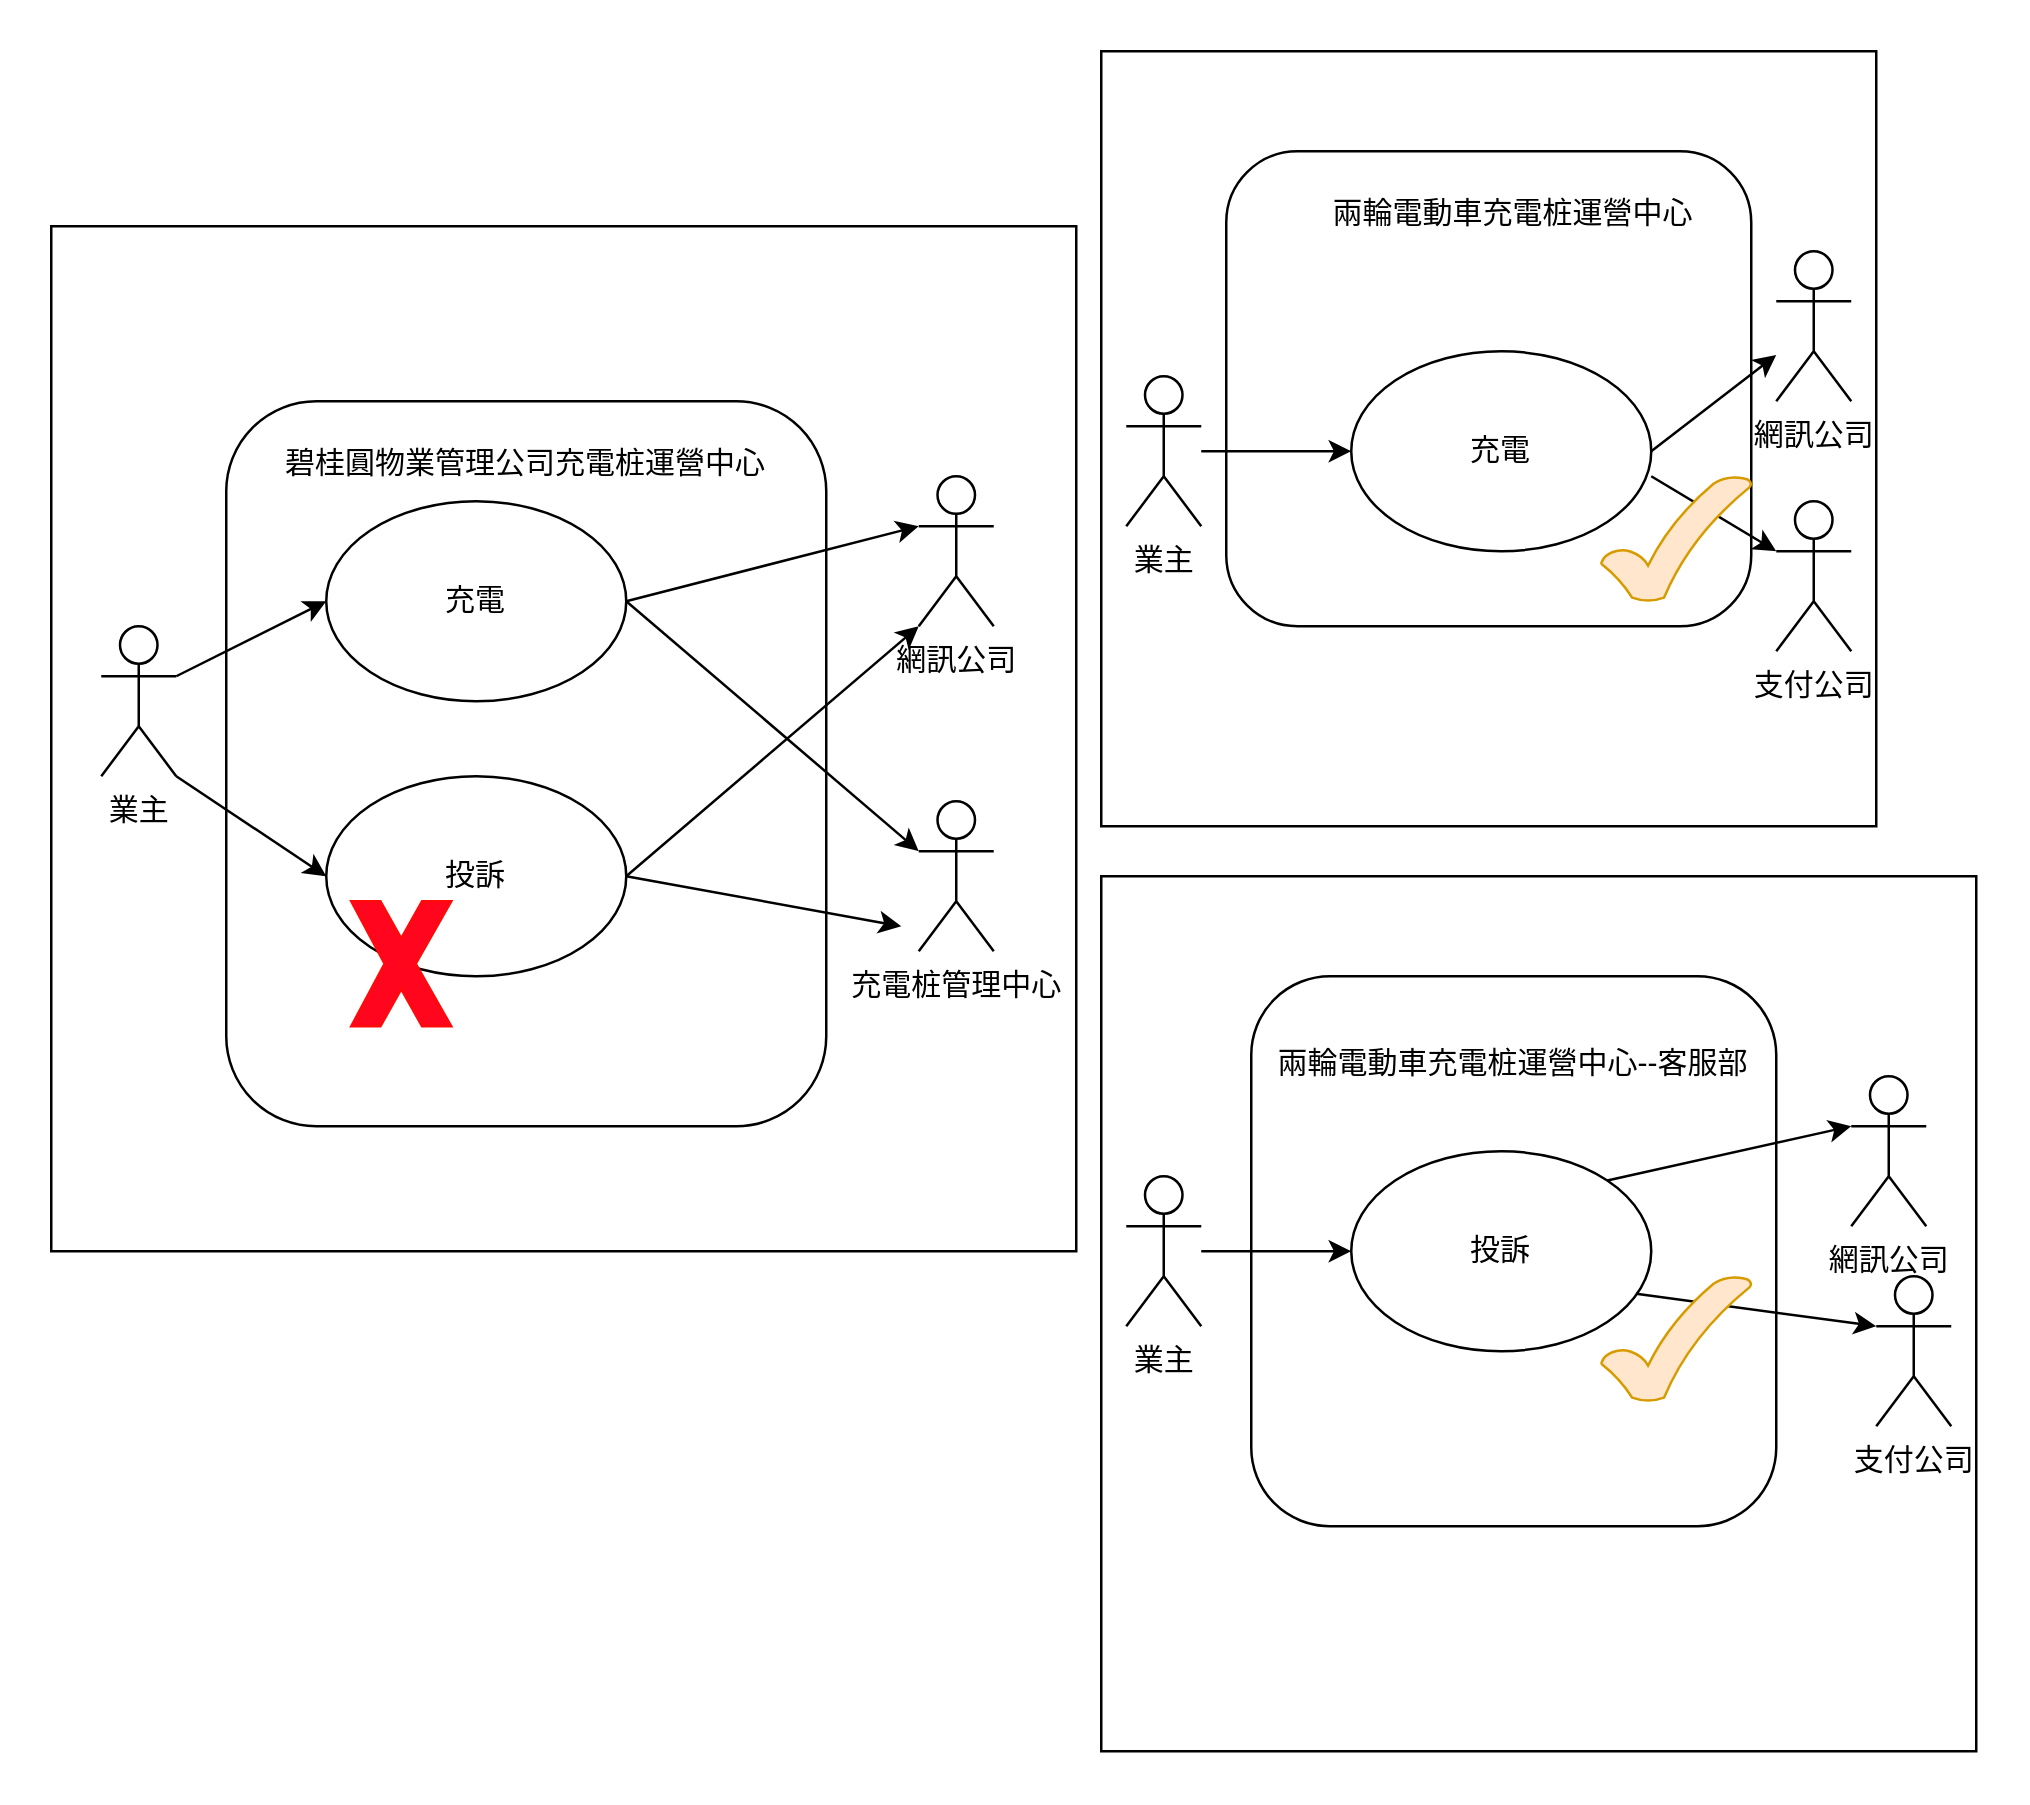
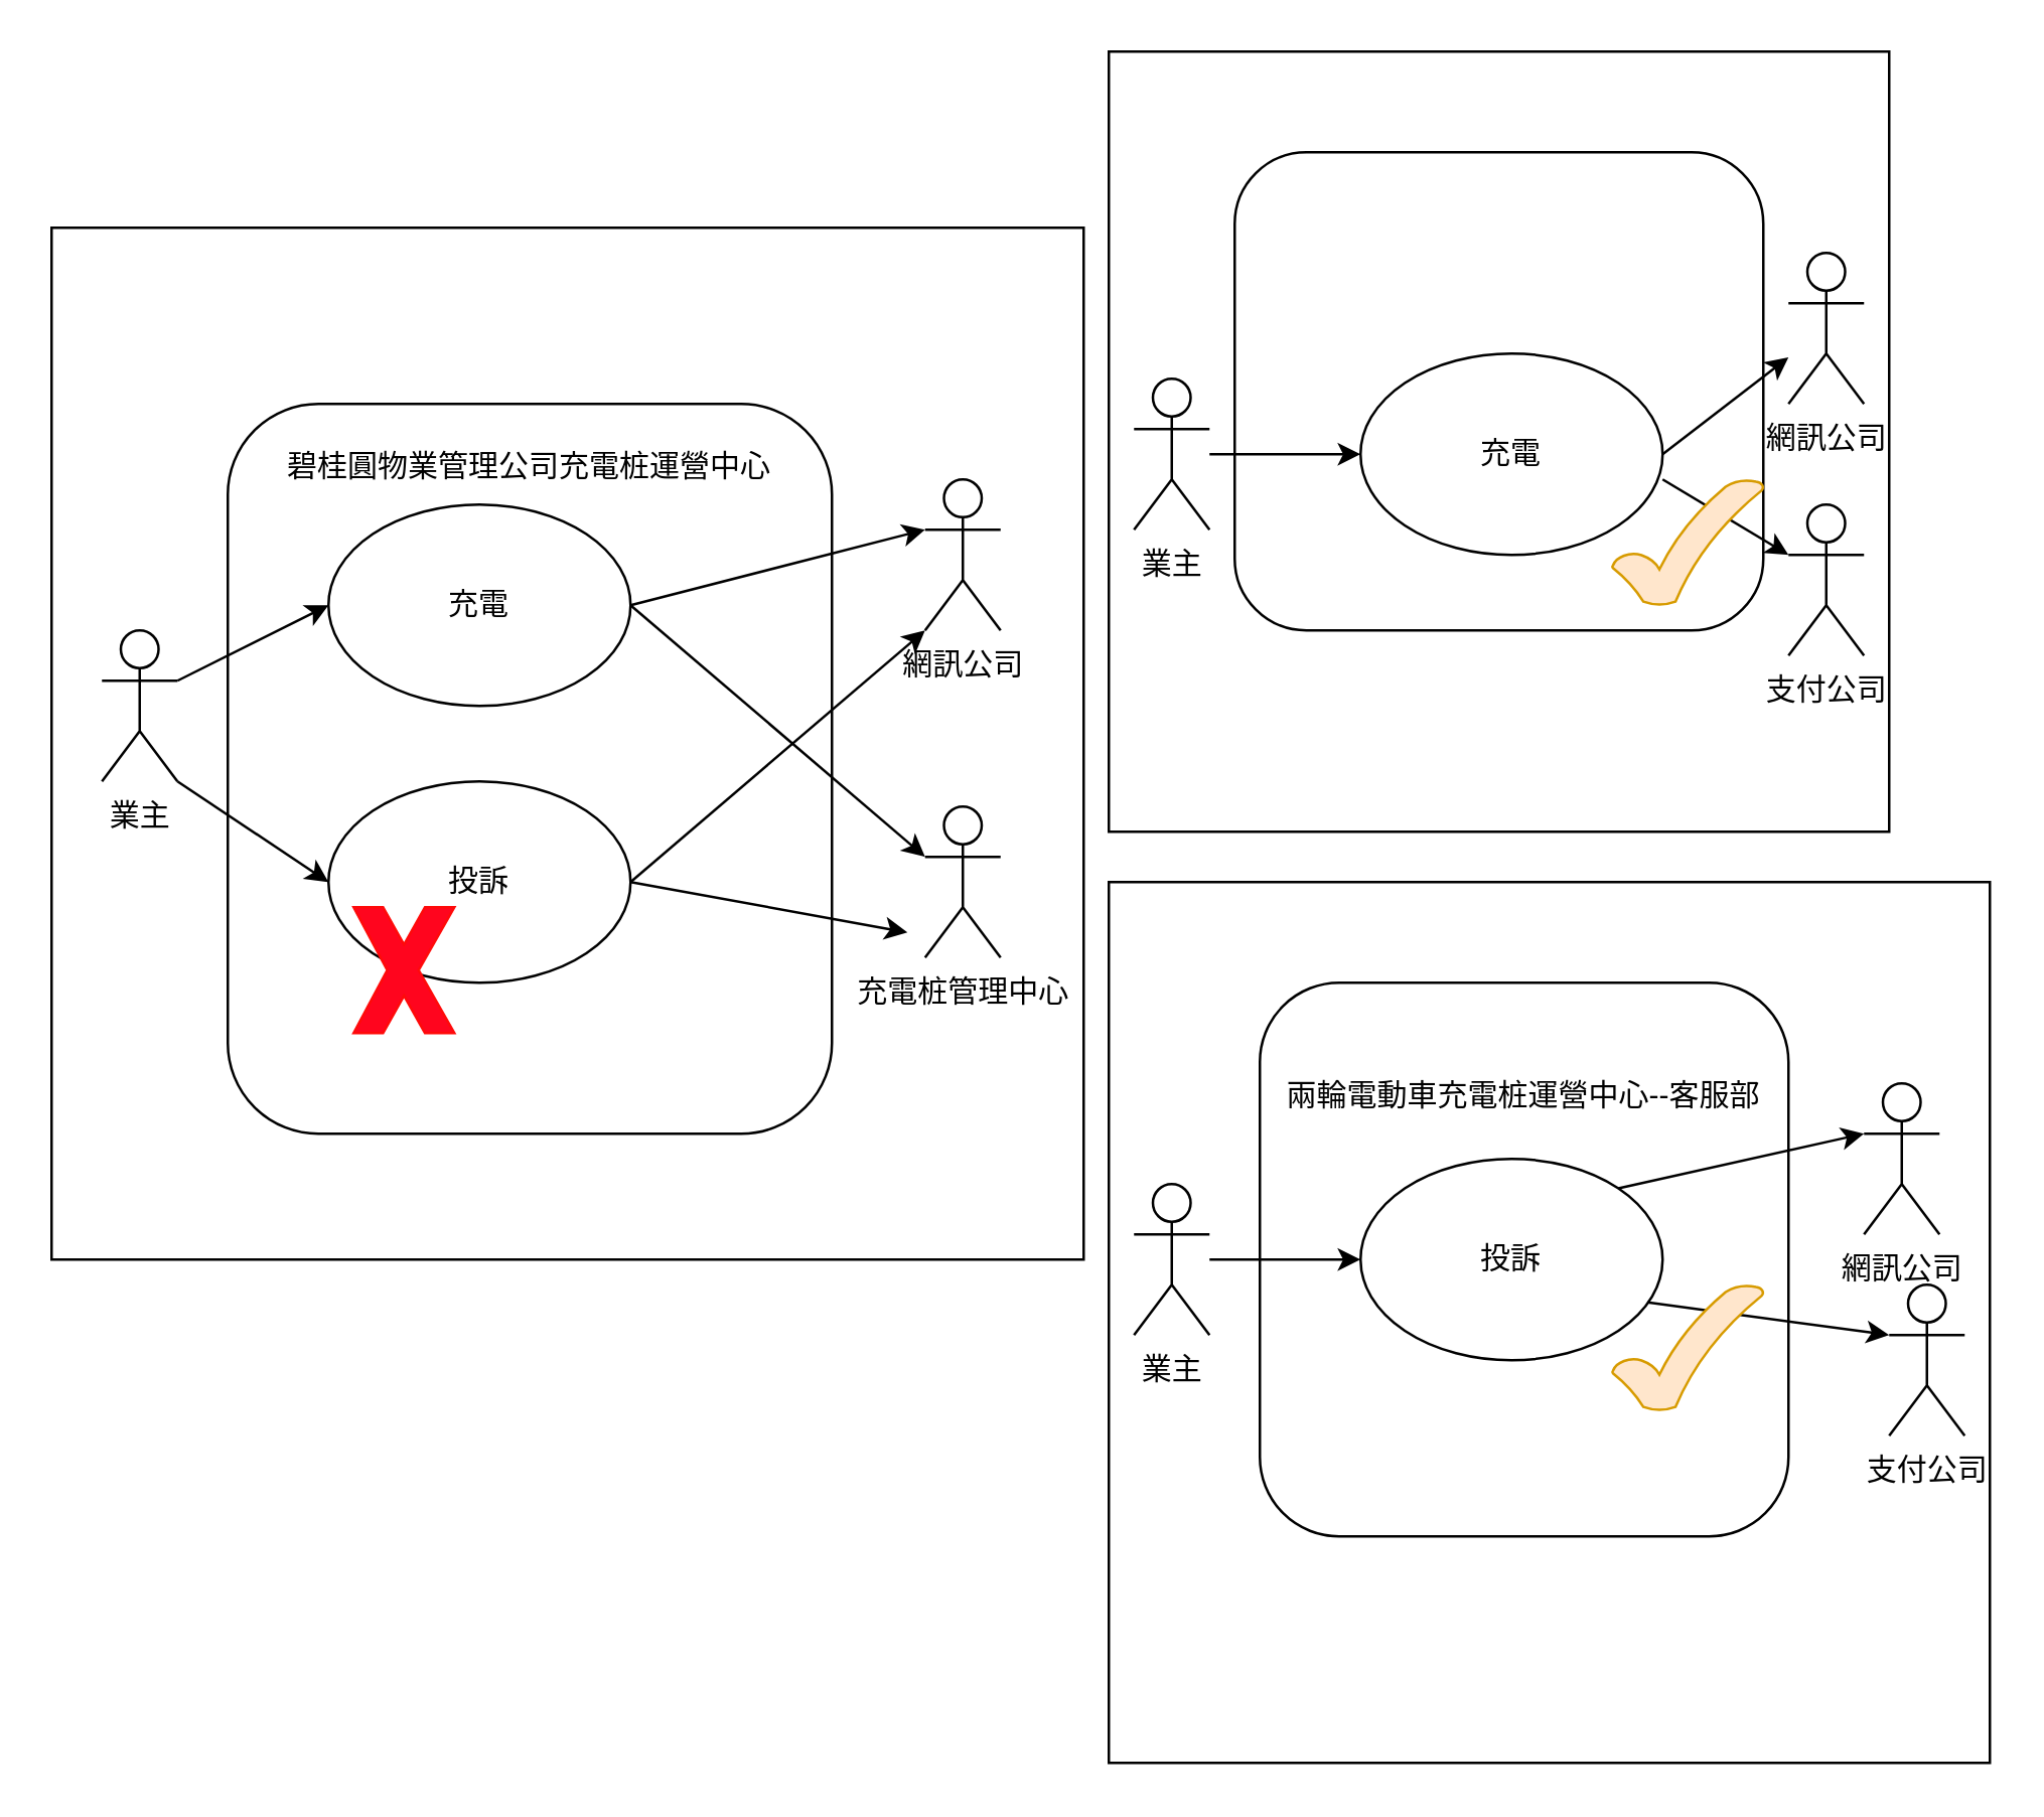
  <mxCell id="0" />
  <mxCell id="1" parent="0" />
  <mxCell id="2" value="" style="whiteSpace=wrap;html=1;aspect=fixed;" vertex="1" parent="1"><mxGeometry x="20" y="90" width="410" height="410" as="geometry" /></mxCell>
  <mxCell id="3" value="" style="whiteSpace=wrap;html=1;aspect=fixed;" vertex="1" parent="1"><mxGeometry x="440" y="350" width="350" height="350" as="geometry" /></mxCell>
  <mxCell id="4" value="" style="whiteSpace=wrap;html=1;aspect=fixed;" vertex="1" parent="1"><mxGeometry x="440" y="20" width="310" height="310" as="geometry" /></mxCell>
  <mxCell id="5" value="" style="rounded=1;whiteSpace=wrap;html=1;" vertex="1" parent="1"><mxGeometry x="90" y="160" width="240" height="290" as="geometry" /></mxCell>
  <mxCell id="6" value="投訴" style="ellipse;whiteSpace=wrap;html=1;" vertex="1" parent="1"><mxGeometry x="130" y="310" width="120" height="80" as="geometry" /></mxCell>
  <mxCell id="7" value="充電" style="ellipse;whiteSpace=wrap;html=1;" vertex="1" parent="1"><mxGeometry x="130" y="200" width="120" height="80" as="geometry" /></mxCell>
  <mxCell id="8" value="業主" style="shape=umlActor;verticalLabelPosition=bottom;verticalAlign=top;html=1;outlineConnect=0;" vertex="1" parent="1"><mxGeometry x="40" y="250" width="30" height="60" as="geometry" /></mxCell>
  <mxCell id="9" value="" style="endArrow=classic;html=1;rounded=0;entryX=0;entryY=0.5;entryDx=0;entryDy=0;" edge="1" parent="1" target="7"><mxGeometry width="50" height="50" relative="1" as="geometry"><mxPoint x="70" y="270" as="sourcePoint" /><mxPoint x="120" y="220" as="targetPoint" /></mxGeometry></mxCell>
  <mxCell id="10" value="" style="endArrow=classic;html=1;rounded=0;exitX=1;exitY=1;exitDx=0;exitDy=0;exitPerimeter=0;entryX=0;entryY=0.5;entryDx=0;entryDy=0;" edge="1" parent="1" source="8" target="6"><mxGeometry width="50" height="50" relative="1" as="geometry"><mxPoint x="250" y="450" as="sourcePoint" /><mxPoint x="300" y="400" as="targetPoint" /></mxGeometry></mxCell>
  <mxCell id="11" value="網訊公司" style="shape=umlActor;verticalLabelPosition=bottom;verticalAlign=top;html=1;outlineConnect=0;" vertex="1" parent="1"><mxGeometry x="367" y="190" width="30" height="60" as="geometry" /></mxCell>
  <mxCell id="12" value="充電桩管理中心" style="shape=umlActor;verticalLabelPosition=bottom;verticalAlign=top;html=1;outlineConnect=0;" vertex="1" parent="1"><mxGeometry x="367" y="320" width="30" height="60" as="geometry" /></mxCell>
  <mxCell id="13" value="" style="endArrow=classic;html=1;rounded=0;" edge="1" parent="1"><mxGeometry width="50" height="50" relative="1" as="geometry"><mxPoint x="250" y="350" as="sourcePoint" /><mxPoint x="360" y="370" as="targetPoint" /></mxGeometry></mxCell>
  <mxCell id="14" value="" style="endArrow=classic;html=1;rounded=0;entryX=0;entryY=1;entryDx=0;entryDy=0;entryPerimeter=0;" edge="1" parent="1" target="11"><mxGeometry width="50" height="50" relative="1" as="geometry"><mxPoint x="250" y="350" as="sourcePoint" /><mxPoint x="300" y="300" as="targetPoint" /></mxGeometry></mxCell>
  <mxCell id="15" value="" style="endArrow=classic;html=1;rounded=0;entryX=0;entryY=0.333;entryDx=0;entryDy=0;entryPerimeter=0;" edge="1" parent="1" target="11"><mxGeometry width="50" height="50" relative="1" as="geometry"><mxPoint x="250" y="240" as="sourcePoint" /><mxPoint x="300" y="190" as="targetPoint" /></mxGeometry></mxCell>
  <mxCell id="16" value="" style="endArrow=classic;html=1;rounded=0;entryX=0;entryY=0.333;entryDx=0;entryDy=0;entryPerimeter=0;" edge="1" parent="1" target="12"><mxGeometry width="50" height="50" relative="1" as="geometry"><mxPoint x="250" y="240" as="sourcePoint" /><mxPoint x="300" y="190" as="targetPoint" /></mxGeometry></mxCell>
  <mxCell id="17" value="碧桂圓物業管理公司&lt;span style=&quot;text-wrap-mode: nowrap;&quot;&gt;充電桩運營中心&lt;/span&gt;" style="text;html=1;align=center;verticalAlign=middle;whiteSpace=wrap;rounded=0;" vertex="1" parent="1"><mxGeometry x="110" y="170" width="200" height="30" as="geometry" /></mxCell>
  <mxCell id="18" value="" style="verticalLabelPosition=bottom;verticalAlign=top;html=1;shape=mxgraph.basic.x;fillColor=#FF051E;strokeColor=#FF0A0A;" vertex="1" parent="1"><mxGeometry x="140" y="360" width="40" height="50" as="geometry" /></mxCell>
  <mxCell id="19" value="" style="rounded=1;whiteSpace=wrap;html=1;" vertex="1" parent="1"><mxGeometry x="490" y="60" width="210" height="190" as="geometry" /></mxCell>
  <mxCell id="20" value="" style="edgeStyle=orthogonalEdgeStyle;rounded=0;orthogonalLoop=1;jettySize=auto;html=1;" edge="1" parent="1" source="21" target="22"><mxGeometry relative="1" as="geometry" /></mxCell>
  <mxCell id="21" value="業主" style="shape=umlActor;verticalLabelPosition=bottom;verticalAlign=top;html=1;outlineConnect=0;" vertex="1" parent="1"><mxGeometry x="450" y="150" width="30" height="60" as="geometry" /></mxCell>
  <mxCell id="22" value="充電" style="ellipse;whiteSpace=wrap;html=1;" vertex="1" parent="1"><mxGeometry x="540" y="140" width="120" height="80" as="geometry" /></mxCell>
- <mxCell id="23" value="兩輪電動車&lt;span style=&quot;text-wrap-mode: nowrap;&quot;&gt;充電桩運營中心&lt;/span&gt;" style="text;html=1;align=center;verticalAlign=middle;whiteSpace=wrap;rounded=0;" vertex="1" parent="1"><mxGeometry x="510" y="70" width="190" height="30" as="geometry" /></mxCell>
  <mxCell id="24" value="支付公司" style="shape=umlActor;verticalLabelPosition=bottom;verticalAlign=top;html=1;outlineConnect=0;" vertex="1" parent="1"><mxGeometry x="710" y="200" width="30" height="60" as="geometry" /></mxCell>
  <mxCell id="25" value="" style="endArrow=classic;html=1;rounded=0;" edge="1" parent="1" source="36"><mxGeometry width="50" height="50" relative="1" as="geometry"><mxPoint x="660" y="180" as="sourcePoint" /><mxPoint x="740" y="130" as="targetPoint" /></mxGeometry></mxCell>
  <mxCell id="26" value="" style="rounded=1;whiteSpace=wrap;html=1;" vertex="1" parent="1"><mxGeometry x="500" y="390" width="210" height="220" as="geometry" /></mxCell>
  <mxCell id="27" value="投訴" style="ellipse;whiteSpace=wrap;html=1;" vertex="1" parent="1"><mxGeometry x="540" y="460" width="120" height="80" as="geometry" /></mxCell>
  <mxCell id="28" value="" style="edgeStyle=orthogonalEdgeStyle;rounded=0;orthogonalLoop=1;jettySize=auto;html=1;" edge="1" parent="1" source="29" target="27"><mxGeometry relative="1" as="geometry" /></mxCell>
  <mxCell id="29" value="業主" style="shape=umlActor;verticalLabelPosition=bottom;verticalAlign=top;html=1;outlineConnect=0;" vertex="1" parent="1"><mxGeometry x="450" y="470" width="30" height="60" as="geometry" /></mxCell>
  <mxCell id="30" value="網訊公司" style="shape=umlActor;verticalLabelPosition=bottom;verticalAlign=top;html=1;outlineConnect=0;" vertex="1" parent="1"><mxGeometry x="740" y="430" width="30" height="60" as="geometry" /></mxCell>
  <mxCell id="31" value="支付公司" style="shape=umlActor;verticalLabelPosition=bottom;verticalAlign=top;html=1;outlineConnect=0;" vertex="1" parent="1"><mxGeometry x="750" y="510" width="30" height="60" as="geometry" /></mxCell>
  <mxCell id="32" value="" style="endArrow=classic;html=1;rounded=0;entryX=0;entryY=0.333;entryDx=0;entryDy=0;entryPerimeter=0;exitX=1;exitY=0;exitDx=0;exitDy=0;" edge="1" parent="1" source="27" target="30"><mxGeometry width="50" height="50" relative="1" as="geometry"><mxPoint x="665" y="440" as="sourcePoint" /><mxPoint x="775" y="360" as="targetPoint" /></mxGeometry></mxCell>
  <mxCell id="33" value="" style="endArrow=classic;html=1;rounded=0;entryX=0;entryY=0.333;entryDx=0;entryDy=0;entryPerimeter=0;exitX=0.95;exitY=0.713;exitDx=0;exitDy=0;exitPerimeter=0;" edge="1" parent="1" source="27" target="31"><mxGeometry width="50" height="50" relative="1" as="geometry"><mxPoint x="660" y="460" as="sourcePoint" /><mxPoint x="788" y="452" as="targetPoint" /></mxGeometry></mxCell>
- <mxCell id="34" value="兩輪電動車&lt;span style=&quot;text-wrap-mode: nowrap;&quot;&gt;充電桩運營中心--客服部&lt;/span&gt;" style="text;html=1;align=center;verticalAlign=middle;whiteSpace=wrap;rounded=0;" vertex="1" parent="1"><mxGeometry x="510" y="410" width="190" height="30" as="geometry" /></mxCell>
+ <mxCell id="34" value="兩輪電動車&lt;span style=&quot;text-wrap-mode: nowrap;&quot;&gt;充電桩運營中心--客服部&lt;/span&gt;" style="text;html=1;align=center;verticalAlign=middle;whiteSpace=wrap;rounded=0;" vertex="1" parent="1"><mxGeometry x="510" y="420" width="190" height="30" as="geometry" /></mxCell>
  <mxCell id="35" value="" style="endArrow=classic;html=1;rounded=0;" edge="1" parent="1" target="36"><mxGeometry width="50" height="50" relative="1" as="geometry"><mxPoint x="660" y="180" as="sourcePoint" /><mxPoint x="740" y="130" as="targetPoint" /></mxGeometry></mxCell>
  <mxCell id="36" value="網訊公司" style="shape=umlActor;verticalLabelPosition=bottom;verticalAlign=top;html=1;outlineConnect=0;" vertex="1" parent="1"><mxGeometry x="710" y="100" width="30" height="60" as="geometry" /></mxCell>
  <mxCell id="37" value="" style="endArrow=classic;html=1;rounded=0;entryX=0;entryY=0.333;entryDx=0;entryDy=0;entryPerimeter=0;" edge="1" parent="1" target="24"><mxGeometry width="50" height="50" relative="1" as="geometry"><mxPoint x="660" y="190" as="sourcePoint" /><mxPoint x="710" y="140" as="targetPoint" /></mxGeometry></mxCell>
  <mxCell id="38" value="" style="verticalLabelPosition=bottom;verticalAlign=top;html=1;shape=mxgraph.basic.tick;fillColor=#ffe6cc;strokeColor=#d79b00;" vertex="1" parent="1"><mxGeometry x="640" y="510" width="60" height="50" as="geometry" /></mxCell>
  <mxCell id="39" value="" style="verticalLabelPosition=bottom;verticalAlign=top;html=1;shape=mxgraph.basic.tick;fillColor=#ffe6cc;strokeColor=#d79b00;" vertex="1" parent="1"><mxGeometry x="640" y="190" width="60" height="50" as="geometry" /></mxCell>
